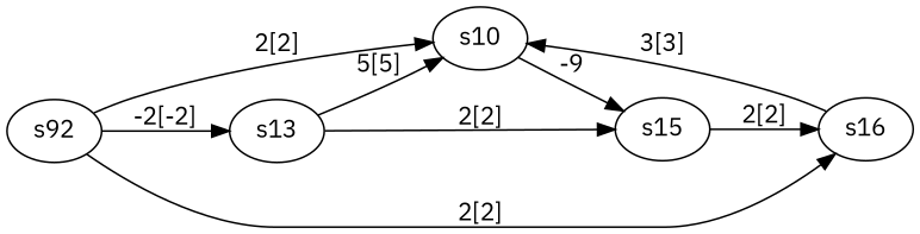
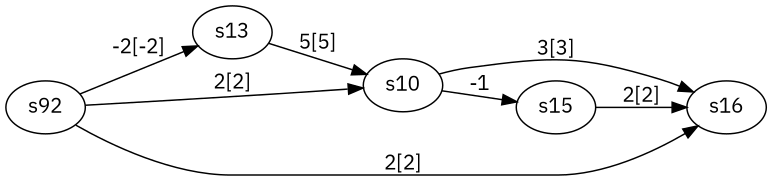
  digraph {
    fontname="IBM Plex Sans"
    rankdir=LR
    node [fontname="IBM Plex Sans"]
    edge [fontname="IBM Plex Sans"]
    n1 [label=s92]
    s13
    n3 [label=s10]
    s16
    s15
    n1 -> s13 [label="-2[-2]"]
    n1 -> n3 [label="2[2]"]
    n1 -> s16 [label="2[2]"]
    s13 -> n3 [label="5[5]"]
-   s13 -> s15 [label="2[2]"]
-   s16 -> n3 [label="3[3]"]
-   n3 -> s15 [label=-9]
+   n3 -> s16 [label="3[3]"]
+   n3 -> s15 [label=-1]
    s15 -> s16 [label="2[2]"]
  }
